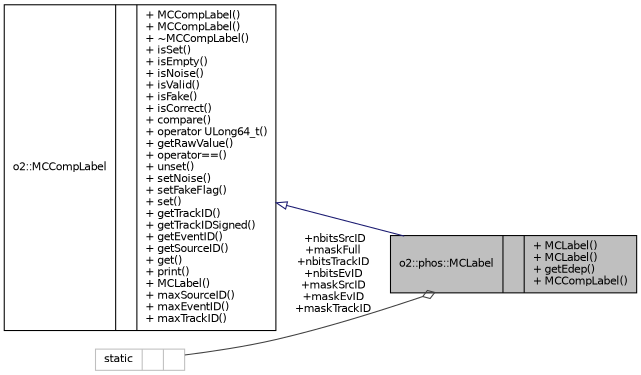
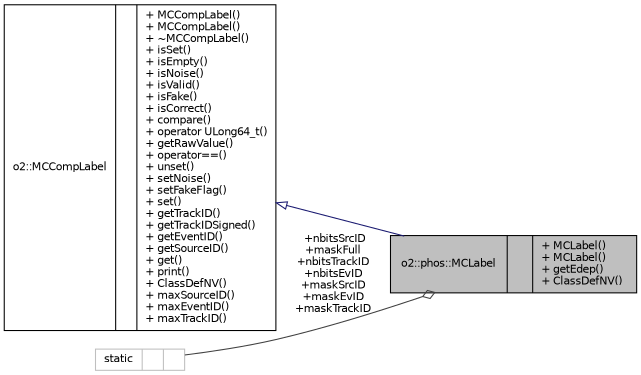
  digraph {
    rankdir=LR
    node [color=black fontname=Helvetica fontsize=10 shape=record]
    edge [fontname=Helvetica fontsize=10 labelfontname=Helvetica labelfontsize=10 style=solid]
-   n1 [fillcolor=grey75 fontcolor=black height=0.2 label="{o2::phos::MCLabel\n||+ MCLabel()\l+ MCLabel()\l+ getEdep()\l+ MCCompLabel()\l}" style=filled width=0.4]
-   n2 [height=0.2 label="{o2::MCCompLabel\n||+ MCCompLabel()\l+ MCCompLabel()\l+ ~MCCompLabel()\l+ isSet()\l+ isEmpty()\l+ isNoise()\l+ isValid()\l+ isFake()\l+ isCorrect()\l+ compare()\l+ operator ULong64_t()\l+ getRawValue()\l+ operator==()\l+ unset()\l+ setNoise()\l+ setFakeFlag()\l+ set()\l+ getTrackID()\l+ getTrackIDSigned()\l+ getEventID()\l+ getSourceID()\l+ get()\l+ print()\l+ MCLabel()\l+ maxSourceID()\l+ maxEventID()\l+ maxTrackID()\l}" width=0.4]
+   n1 [fillcolor=grey75 fontcolor=black height=0.2 label="{o2::phos::MCLabel\n||+ MCLabel()\l+ MCLabel()\l+ getEdep()\l+ ClassDefNV()\l}" style=filled width=0.4]
+   n2 [height=0.2 label="{o2::MCCompLabel\n||+ MCCompLabel()\l+ MCCompLabel()\l+ ~MCCompLabel()\l+ isSet()\l+ isEmpty()\l+ isNoise()\l+ isValid()\l+ isFake()\l+ isCorrect()\l+ compare()\l+ operator ULong64_t()\l+ getRawValue()\l+ operator==()\l+ unset()\l+ setNoise()\l+ setFakeFlag()\l+ set()\l+ getTrackID()\l+ getTrackIDSigned()\l+ getEventID()\l+ getSourceID()\l+ get()\l+ print()\l+ ClassDefNV()\l+ maxSourceID()\l+ maxEventID()\l+ maxTrackID()\l}" width=0.4]
    n3 [color=grey75 height=0.2 label="{static\n||}" width=0.4]
    n2 -> n1 [arrowtail=onormal color=midnightblue dir=back]
    n3 -> n1 [arrowhead=odiamond color=grey25 label=" +nbitsSrcID\n+maskFull\n+nbitsTrackID\n+nbitsEvID\n+maskSrcID\n+maskEvID\n+maskTrackID"]
  }
